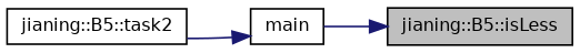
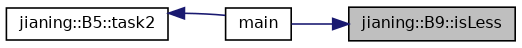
  digraph {
    rankdir=RL
    node [color=black fillcolor=white fontname=Helvetica fontsize=10 shape=record style=filled]
    edge [color=midnightblue dir=back fontname=Helvetica fontsize=10 labelfontname=Helvetica labelfontsize=10 style=solid]
-   n1 [fillcolor=grey75 fontcolor=black height=0.2 label="jianing::B5::isLess" width=0.4]
+   n1 [fillcolor=grey75 fontcolor=black height=0.2 label="jianing::B9::isLess" width=0.4]
    n2 [height=0.2 label=main width=0.4]
    n3 [height=0.2 label="jianing::B5::task2" width=0.4]
    n1 -> n2
-   n2 -> n3
+   n3 -> n2
  }
